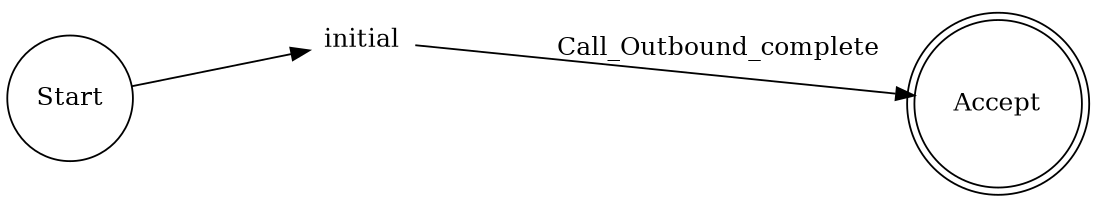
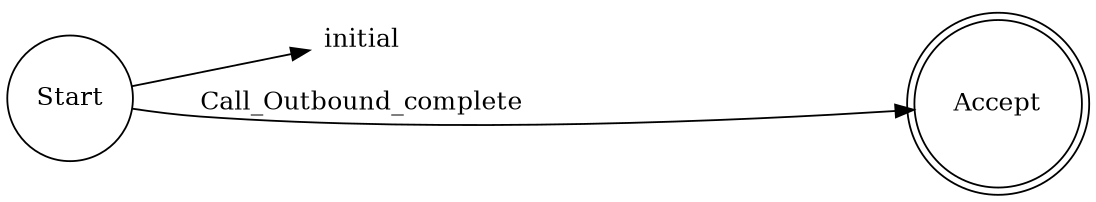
  digraph {
    rankdir=LR
    initial [shape=plaintext]
    n2 [label=Start shape=circle]
    n3 [label=Accept shape=doublecircle]
    n2 -> initial
-   initial -> n3 [label=Call_Outbound_complete]
+   n2 -> n3 [label=Call_Outbound_complete]
  }
